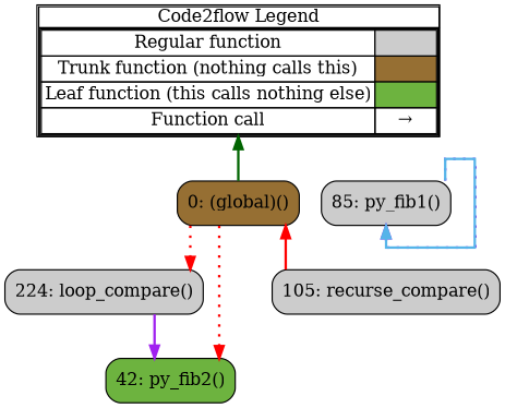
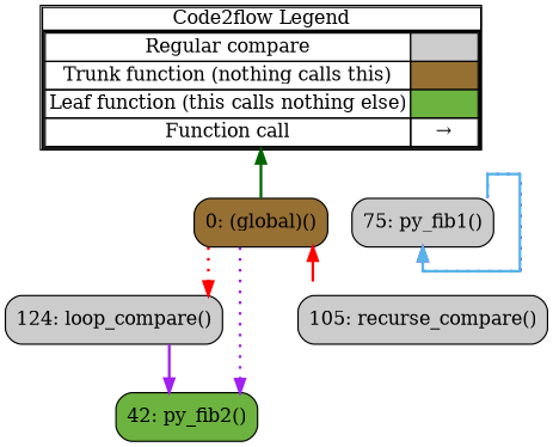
  digraph {
    concentrate=true
    rankdir=TB
    splines=ortho
    node [shape=rect fillcolor="#cccccc" style="rounded,filled"]
    edge [color=purple penwidth=2 style=solid]
-   n1 [label=<         <table cellspacing="0" cellpadding="0" border="1"><tr><td>Code2flow Legend</td></tr><tr><td>         <table cellspacing="0">         <tr><td>Regular function</td><td width="50px" bgcolor='#cccccc'></td></tr>         <tr><td>Trunk function (nothing calls this)</td><td bgcolor='#966F33'></td></tr>         <tr><td>Leaf function (this calls nothing else)</td><td bgcolor='#6db33f'></td></tr>         <tr><td>Function call</td><td><font color='black'>&#8594;</font></td></tr>         </table></td></tr></table>         > margin=0 shape=none fillcolor="" style=""]
+   n1 [label=<         <table cellspacing="0" cellpadding="0" border="1"><tr><td>Code2flow Legend</td></tr><tr><td>         <table cellspacing="0">         <tr><td>Regular compare</td><td width="50px" bgcolor='#cccccc'></td></tr>         <tr><td>Trunk function (nothing calls this)</td><td bgcolor='#966F33'></td></tr>         <tr><td>Leaf function (this calls nothing else)</td><td bgcolor='#6db33f'></td></tr>         <tr><td>Function call</td><td><font color='black'>&#8594;</font></td></tr>         </table></td></tr></table>         > margin=0 shape=none fillcolor="" style=""]
    n2 [fillcolor="#966F33" label="0: (global)()"]
-   n3 [label="224: loop_compare()"]
-   n4 [label="85: py_fib1()"]
+   n3 [label="124: loop_compare()"]
+   n4 [label="75: py_fib1()"]
    n5 [fillcolor="#6db33f" label="42: py_fib2()"]
    n6 [label="105: recurse_compare()"]
    subgraph sub_1 {
      label=legend
      rank=min
      n1
    }
    subgraph sub_2 {
      label="File: fibonacci"
      style=dotted
      n2
      n3
      n4
      n5
      n6
    }
    n2 -> n1 [color=darkgreen]
    n2 -> n3 [color=red style=dotted]
-   n2 -> n5 [color=red style=dotted]
-   n6 -> n2 [color=red]
+   n2 -> n5 [style=dotted]
+   n2 -> n6 [color=red]
    n3 -> n5
    n4 -> n4 [style=dotted]
    n4 -> n4 [color="#56B4E9" style=""]
  }
